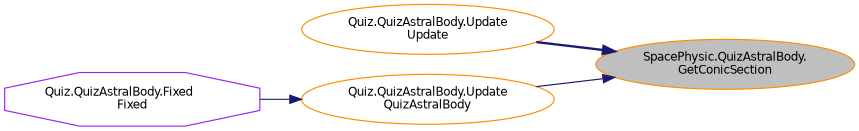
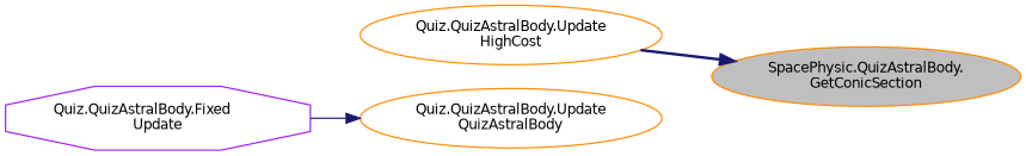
  digraph {
    rankdir=RL
    node [color=darkorange fillcolor=white fontname=Helvetica fontsize=10 shape=ellipse style=filled]
    edge [color=midnightblue dir=back fontname=Helvetica fontsize=10 labelfontname=Helvetica labelfontsize=10 style=solid]
    n1 [fillcolor=grey75 fontcolor=black height=0.2 label="SpacePhysic.QuizAstralBody.\lGetConicSection" width=0.4]
-   n2 [height=0.2 label="Quiz.QuizAstralBody.Update\lUpdate" width=0.4]
+   n2 [height=0.2 label="Quiz.QuizAstralBody.Update\lHighCost" width=0.4]
    n3 [height=0.2 label="Quiz.QuizAstralBody.Update\lQuizAstralBody" width=0.4]
-   n4 [color=purple height=0.2 label="Quiz.QuizAstralBody.Fixed\lFixed" shape=octagon width=0.4]
+   n4 [color=purple height=0.2 label="Quiz.QuizAstralBody.Fixed\lUpdate" shape=octagon width=0.4]
    n1 -> n2 [style=bold]
-   n1 -> n3
    n3 -> n4
  }
